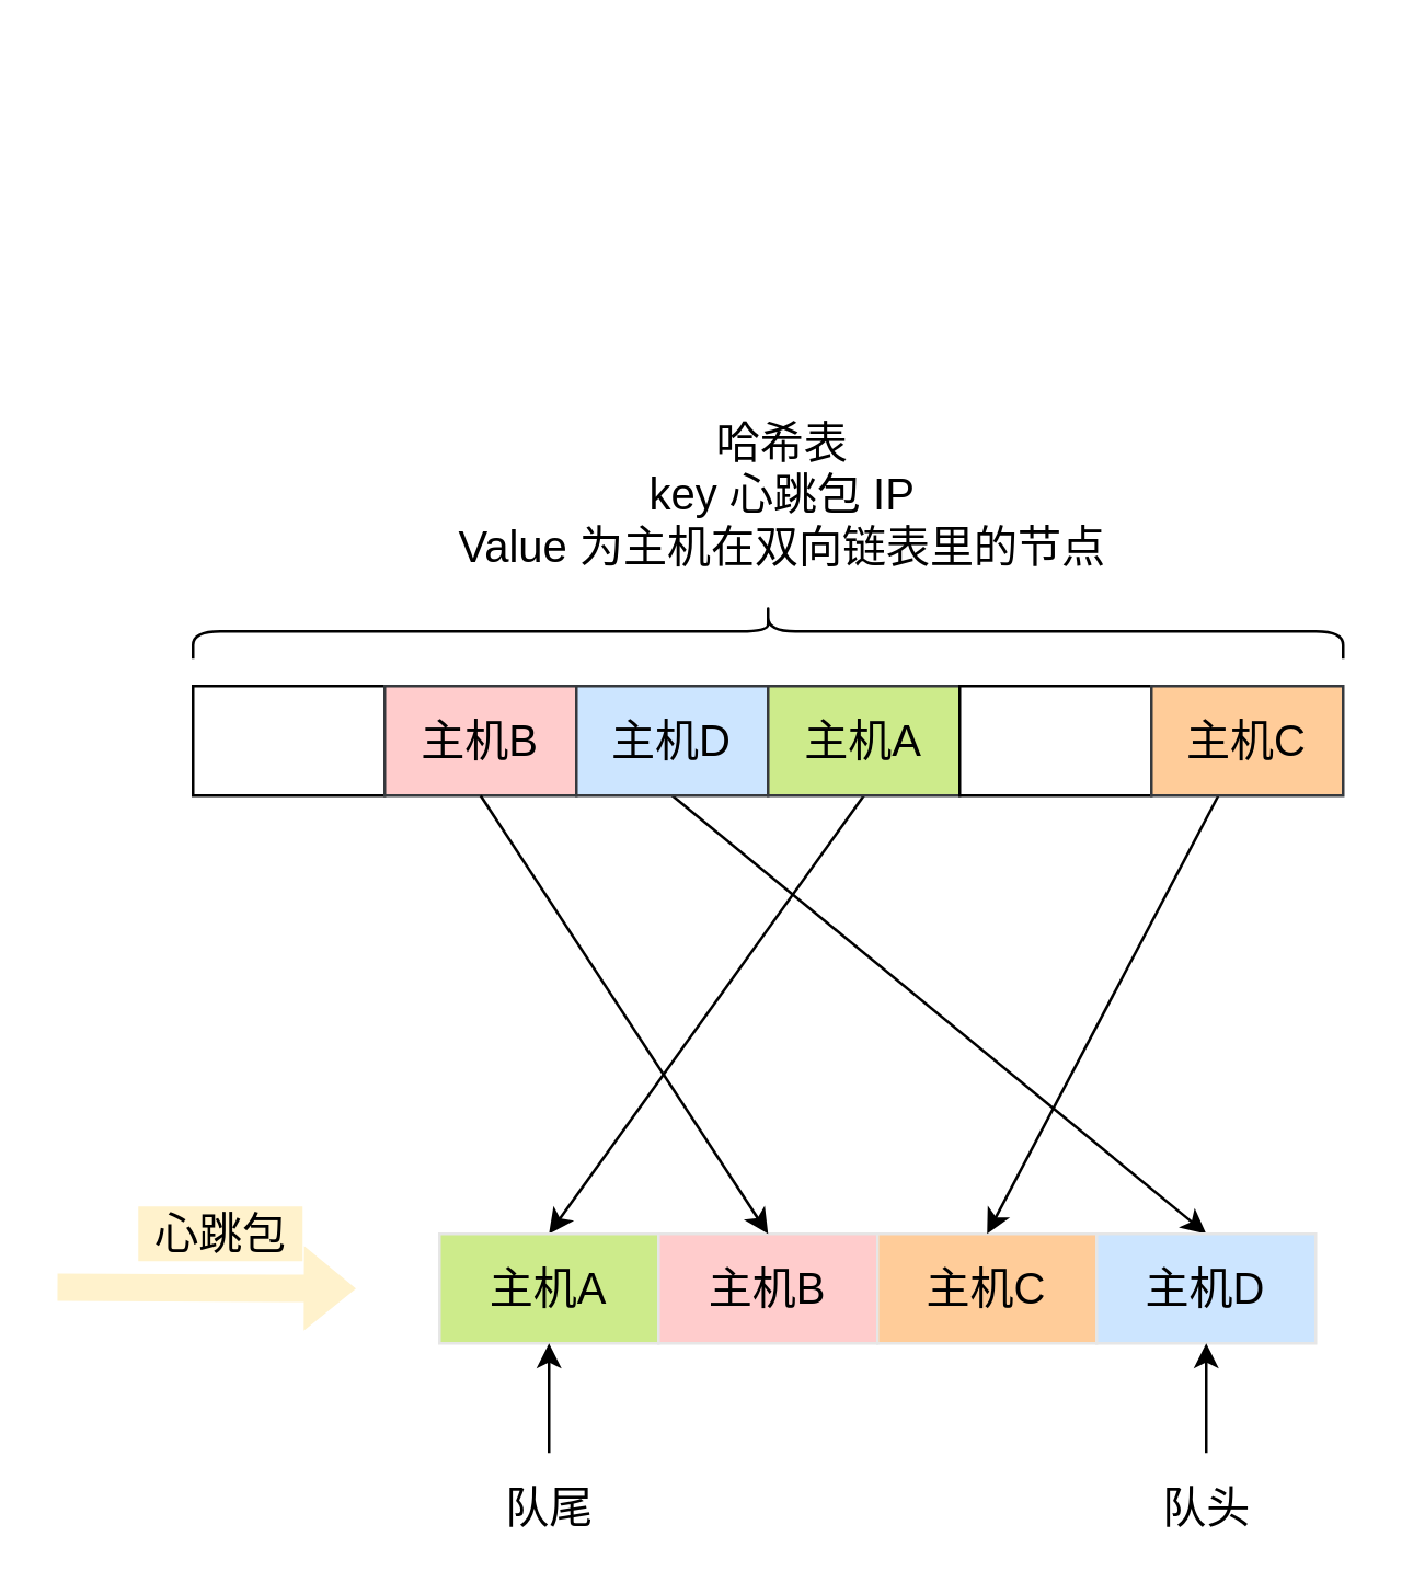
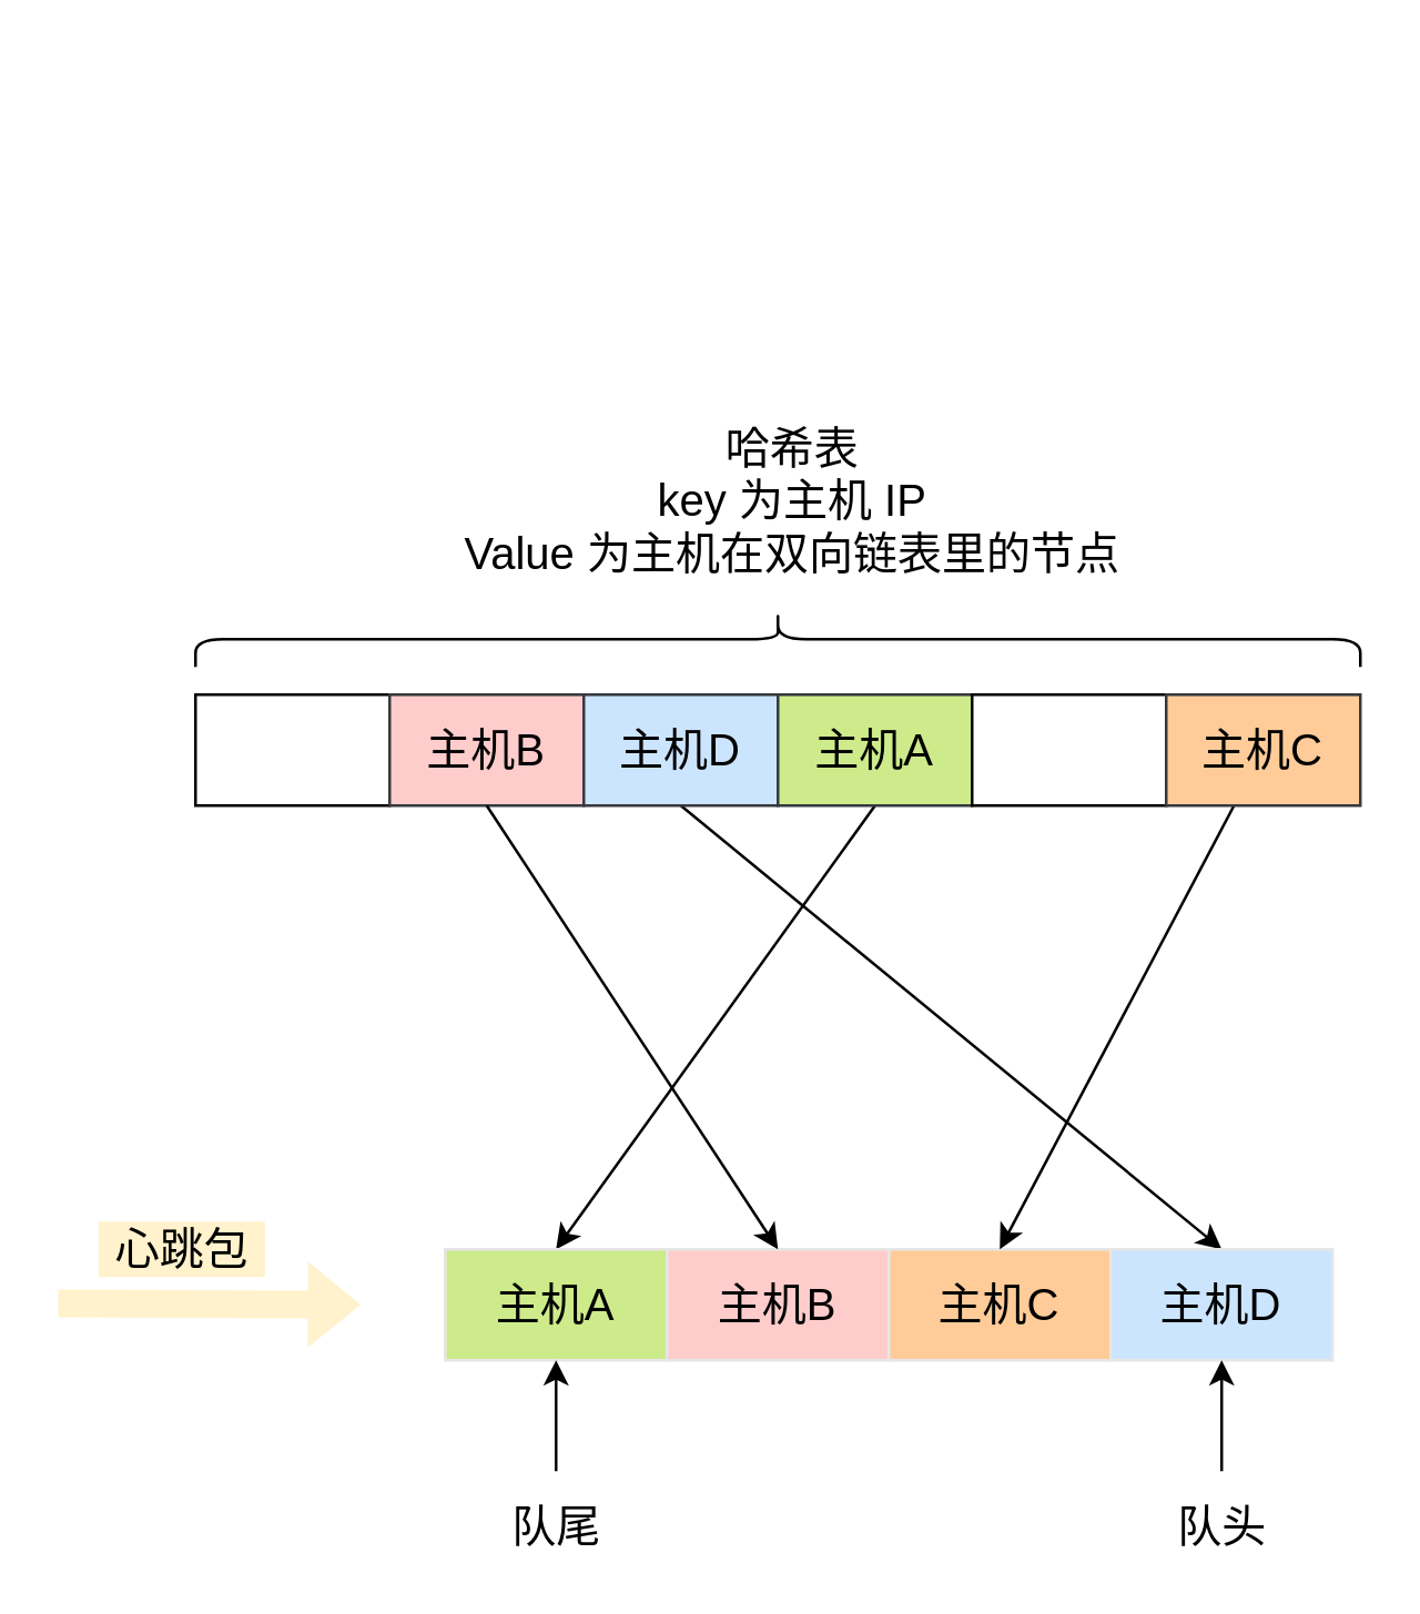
  <mxCell id="0" />
  <mxCell id="1" parent="0" />
  <mxCell id="2" value="" style="rounded=0;whiteSpace=wrap;html=1;" vertex="1" parent="1"><mxGeometry x="70" y="250" width="70" height="40" as="geometry" /></mxCell>
  <mxCell id="3" value="&lt;span style=&quot;font-size: 16px&quot;&gt;主机B&lt;/span&gt;" style="rounded=0;whiteSpace=wrap;html=1;fillColor=#ffcccc;strokeColor=#36393d;" vertex="1" parent="1"><mxGeometry x="140" y="250" width="70" height="40" as="geometry" /></mxCell>
  <mxCell id="4" style="rounded=0;orthogonalLoop=1;jettySize=auto;html=1;entryX=0.5;entryY=0;entryDx=0;entryDy=0;exitX=0.5;exitY=1;exitDx=0;exitDy=0;" edge="1" parent="1" source="5" target="12"><mxGeometry relative="1" as="geometry" /></mxCell>
  <mxCell id="5" value="&lt;span style=&quot;font-size: 16px&quot;&gt;主机D&lt;/span&gt;" style="rounded=0;whiteSpace=wrap;html=1;fillColor=#cce5ff;strokeColor=#36393d;" vertex="1" parent="1"><mxGeometry x="210" y="250" width="70" height="40" as="geometry" /></mxCell>
  <mxCell id="6" style="edgeStyle=none;rounded=0;orthogonalLoop=1;jettySize=auto;html=1;entryX=0.5;entryY=0;entryDx=0;entryDy=0;exitX=0.5;exitY=1;exitDx=0;exitDy=0;" edge="1" parent="1" source="7" target="9"><mxGeometry relative="1" as="geometry" /></mxCell>
  <mxCell id="7" value="&lt;span style=&quot;font-size: 16px&quot;&gt;主机A&lt;/span&gt;" style="rounded=0;whiteSpace=wrap;html=1;fillColor=#cdeb8b;strokeColor=#36393d;" vertex="1" parent="1"><mxGeometry x="280" y="250" width="70" height="40" as="geometry" /></mxCell>
  <mxCell id="8" value="" style="rounded=0;whiteSpace=wrap;html=1;" vertex="1" parent="1"><mxGeometry x="350" y="250" width="70" height="40" as="geometry" /></mxCell>
  <mxCell id="9" value="主机A" style="rounded=0;whiteSpace=wrap;html=1;fontSize=16;fillColor=#cdeb8b;strokeColor=#E6E6E6;" vertex="1" parent="1"><mxGeometry x="160" y="450" width="80" height="40" as="geometry" /></mxCell>
  <mxCell id="10" value="&lt;span style=&quot;font-size: 16px;&quot;&gt;主机B&lt;/span&gt;" style="rounded=0;whiteSpace=wrap;html=1;fontSize=16;fillColor=#ffcccc;strokeColor=#E6E6E6;" vertex="1" parent="1"><mxGeometry x="240" y="450" width="80" height="40" as="geometry" /></mxCell>
  <mxCell id="11" value="&lt;span style=&quot;font-size: 16px;&quot;&gt;主机C&lt;/span&gt;" style="rounded=0;whiteSpace=wrap;html=1;fontSize=16;fillColor=#ffcc99;strokeColor=#E6E6E6;" vertex="1" parent="1"><mxGeometry x="320" y="450" width="80" height="40" as="geometry" /></mxCell>
  <mxCell id="12" value="&lt;span style=&quot;font-size: 16px;&quot;&gt;主机D&lt;/span&gt;" style="rounded=0;whiteSpace=wrap;html=1;fontSize=16;fillColor=#cce5ff;strokeColor=#E6E6E6;" vertex="1" parent="1"><mxGeometry x="400" y="450" width="80" height="40" as="geometry" /></mxCell>
  <mxCell id="13" value="" style="shape=flexArrow;endArrow=classic;html=1;fontSize=16;fillColor=#fff2cc;strokeColor=none;" edge="1" parent="1"><mxGeometry width="50" height="50" relative="1" as="geometry"><mxPoint x="20" y="469.5" as="sourcePoint" /><mxPoint x="130" y="470" as="targetPoint" /></mxGeometry></mxCell>
- <mxCell id="14" value="心跳包" style="text;html=1;align=center;verticalAlign=middle;resizable=0;points=[];autosize=1;fontSize=16;fillColor=#fff2cc;" vertex="1" parent="1"><mxGeometry x="50" y="440" width="60" height="20" as="geometry" /></mxCell>
+ <mxCell id="14" value="心跳包" style="text;html=1;align=center;verticalAlign=middle;resizable=0;points=[];autosize=1;fontSize=16;fillColor=#fff2cc;" vertex="1" parent="1"><mxGeometry x="35" y="440" width="60" height="20" as="geometry" /></mxCell>
  <mxCell id="15" value="队头" style="text;html=1;align=center;verticalAlign=middle;resizable=0;points=[];autosize=1;strokeColor=none;fontSize=16;" vertex="1" parent="1"><mxGeometry x="415" y="540" width="50" height="20" as="geometry" /></mxCell>
  <mxCell id="16" value="队尾" style="text;html=1;align=center;verticalAlign=middle;resizable=0;points=[];autosize=1;strokeColor=none;fontSize=16;" vertex="1" parent="1"><mxGeometry x="175" y="540" width="50" height="20" as="geometry" /></mxCell>
  <mxCell id="17" value="" style="endArrow=classic;html=1;fontSize=16;entryX=0.5;entryY=1;entryDx=0;entryDy=0;" edge="1" parent="1" target="9"><mxGeometry width="50" height="50" relative="1" as="geometry"><mxPoint x="200" y="530" as="sourcePoint" /><mxPoint x="220" y="490" as="targetPoint" /></mxGeometry></mxCell>
  <mxCell id="18" value="" style="endArrow=classic;html=1;fontSize=16;entryX=0.5;entryY=1;entryDx=0;entryDy=0;" edge="1" parent="1" target="12"><mxGeometry width="50" height="50" relative="1" as="geometry"><mxPoint x="440" y="530" as="sourcePoint" /><mxPoint x="385" y="500" as="targetPoint" /></mxGeometry></mxCell>
  <mxCell id="19" style="edgeStyle=none;rounded=0;orthogonalLoop=1;jettySize=auto;html=1;entryX=0.5;entryY=0;entryDx=0;entryDy=0;" edge="1" parent="1" source="20" target="11"><mxGeometry relative="1" as="geometry"><mxPoint x="505" y="340" as="targetPoint" /></mxGeometry></mxCell>
  <mxCell id="20" value="&lt;span style=&quot;font-size: 16px&quot;&gt;主机C&lt;/span&gt;" style="rounded=0;whiteSpace=wrap;html=1;fillColor=#ffcc99;strokeColor=#36393d;" vertex="1" parent="1"><mxGeometry x="420" y="250" width="70" height="40" as="geometry" /></mxCell>
  <mxCell id="21" value="" style="endArrow=classic;html=1;exitX=0.5;exitY=1;exitDx=0;exitDy=0;entryX=0.5;entryY=0;entryDx=0;entryDy=0;" edge="1" parent="1" source="3" target="10"><mxGeometry width="50" height="50" relative="1" as="geometry"><mxPoint x="205" y="400" as="sourcePoint" /><mxPoint x="255" y="350" as="targetPoint" /></mxGeometry></mxCell>
  <mxCell id="22" value="" style="shape=curlyBracket;whiteSpace=wrap;html=1;rounded=1;rotation=90;" vertex="1" parent="1"><mxGeometry x="270" y="20" width="20" height="420" as="geometry" /></mxCell>
- <mxCell id="23" value="哈希表&lt;br style=&quot;font-size: 16px;&quot;&gt;key 心跳包 IP&lt;br style=&quot;font-size: 16px;&quot;&gt;Value 为主机在双向链表里的节点" style="text;html=1;align=center;verticalAlign=middle;resizable=0;points=[];autosize=1;strokeColor=none;fontSize=16;" vertex="1" parent="1"><mxGeometry x="160" y="150" width="250" height="60" as="geometry" /></mxCell>
+ <mxCell id="23" value="哈希表&lt;br style=&quot;font-size: 16px;&quot;&gt;key 为主机 IP&lt;br style=&quot;font-size: 16px;&quot;&gt;Value 为主机在双向链表里的节点" style="text;html=1;align=center;verticalAlign=middle;resizable=0;points=[];autosize=1;strokeColor=none;fontSize=16;" vertex="1" parent="1"><mxGeometry x="160" y="150" width="250" height="60" as="geometry" /></mxCell>
